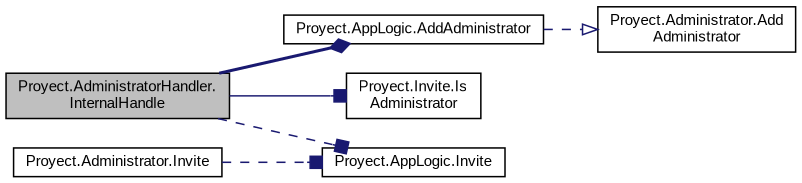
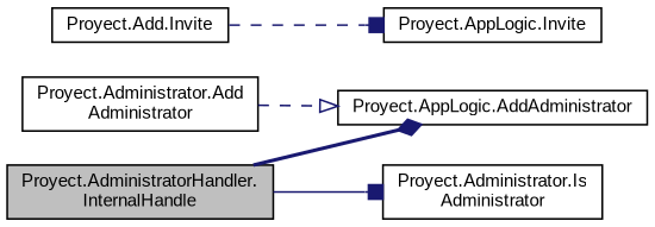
  digraph {
    fontname="Liberation Sans"
    rankdir=LR
    node [color=black fillcolor=white fontname="Liberation Sans" fontsize=10 shape=record style=filled]
    edge [arrowhead=box color=midnightblue fontname="Liberation Sans" fontsize=10 labelfontname=Helvetica labelfontsize=10 style=dashed]
    n1 [fillcolor=grey75 fontcolor=black height=0.2 label="Proyect.AdministratorHandler.\lInternalHandle" width=0.4]
    n2 [height=0.2 label="Proyect.AppLogic.AddAdministrator" width=0.4]
    n3 [height=0.2 label="Proyect.AppLogic.Invite" width=0.4]
-   n4 [height=0.2 label="Proyect.Invite.Is\lAdministrator" width=0.4]
+   n4 [height=0.2 label="Proyect.Administrator.Is\lAdministrator" width=0.4]
    n5 [height=0.2 label="Proyect.Administrator.Add\lAdministrator" width=0.4]
-   n6 [height=0.2 label="Proyect.Administrator.Invite" width=0.4]
+   n6 [height=0.2 label="Proyect.Add.Invite" width=0.4]
    n1 -> n2 [arrowhead=diamond style=bold]
-   n1 -> n3
    n1 -> n4 [style=solid]
-   n2 -> n5 [arrowhead=onormal]
+   n5 -> n2 [arrowhead=onormal]
    n6 -> n3
  }
